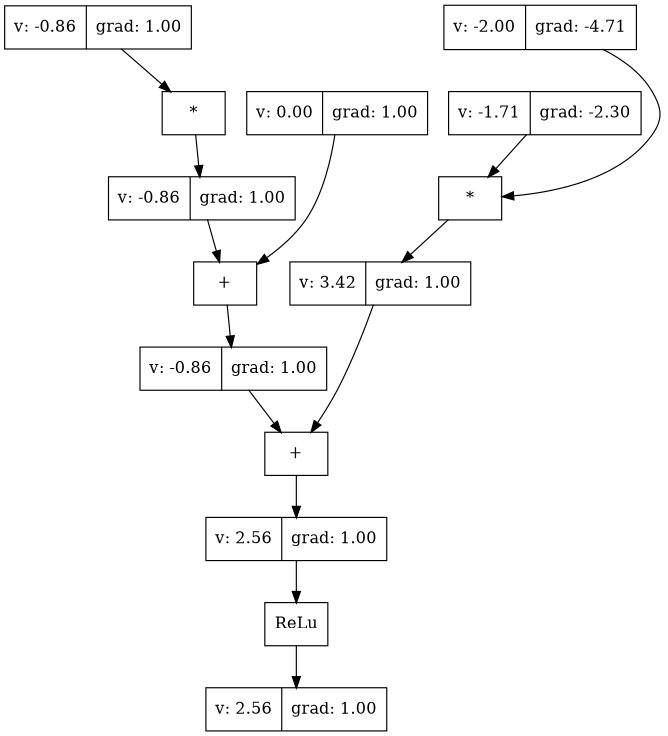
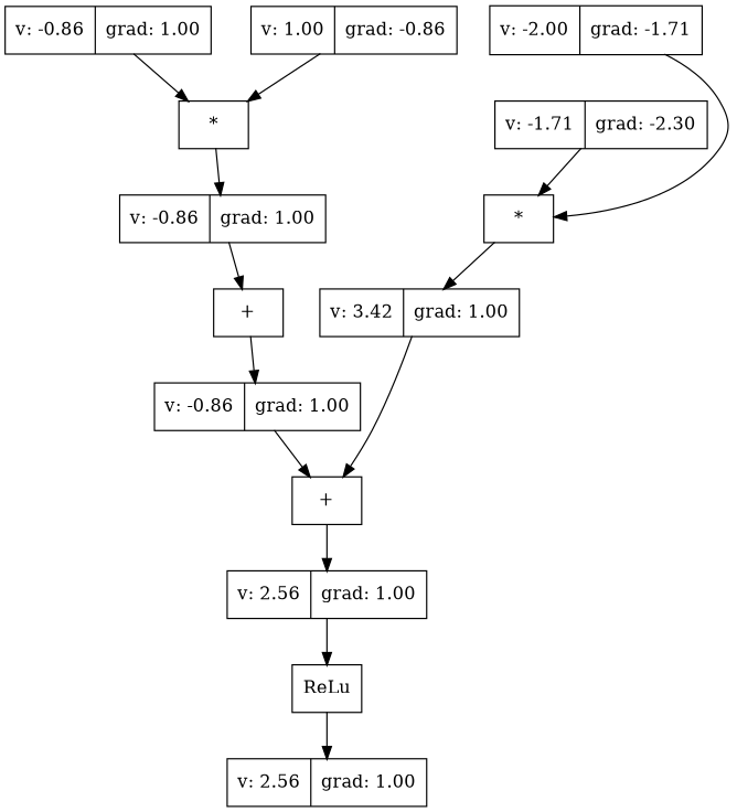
  strict digraph {
    fontname="DejaVu Serif"
    rankdir=TB
    node [fontname="DejaVu Serif" shape=record weight=0]
    edge [fontname="DejaVu Serif" weight=0]
+   n1 [label="v: 1.00 | grad: -0.86"]
    n2 [label="*"]
    n3 [label="v: -0.86 | grad: 1.00"]
    n4 [label="+"]
    n5 [label="v: -0.86 | grad: 1.00"]
    n6 [label="+"]
    n7 [label="v: 2.56 | grad: 1.00"]
    n8 [label="v: -0.86 | grad: 1.00"]
    n9 [label=ReLu]
    n10 [label="v: 2.56 | grad: 1.00"]
    n11 [label="v: 3.42 | grad: 1.00"]
    n12 [label="*"]
-   n13 [label="v: 0.00 | grad: 1.00"]
    n14 [label="v: -1.71 | grad: -2.30"]
-   n15 [label="v: -2.00 | grad: -4.71"]
+   n15 [label="v: -2.00 | grad: -1.71"]
+   n1 -> n2
    n2 -> n3
    n3 -> n4
    n4 -> n5
    n5 -> n6
    n6 -> n7
    n7 -> n9
    n8 -> n2
    n9 -> n10
    n11 -> n6
    n12 -> n11
-   n13 -> n4
    n14 -> n12
    n15 -> n12
  }
